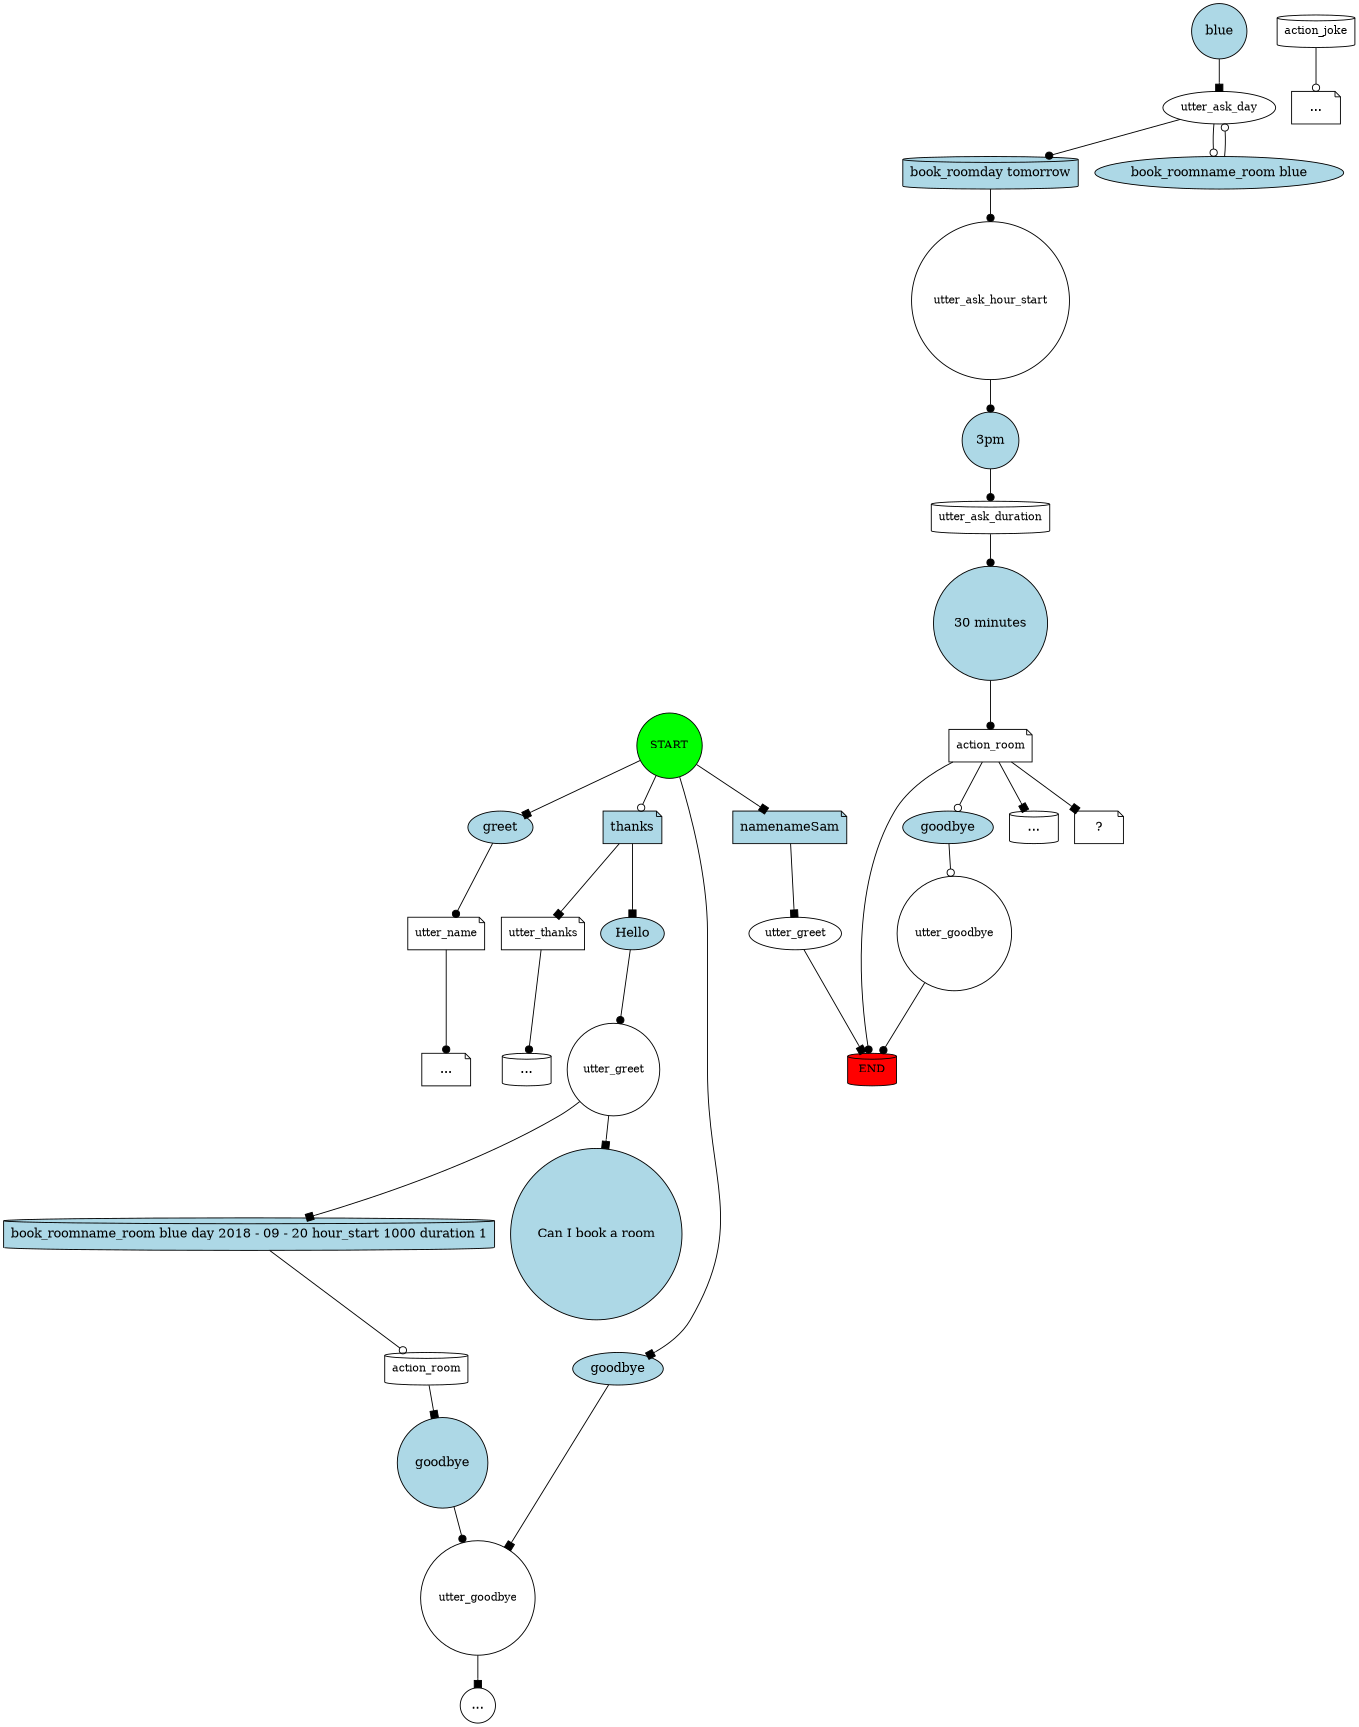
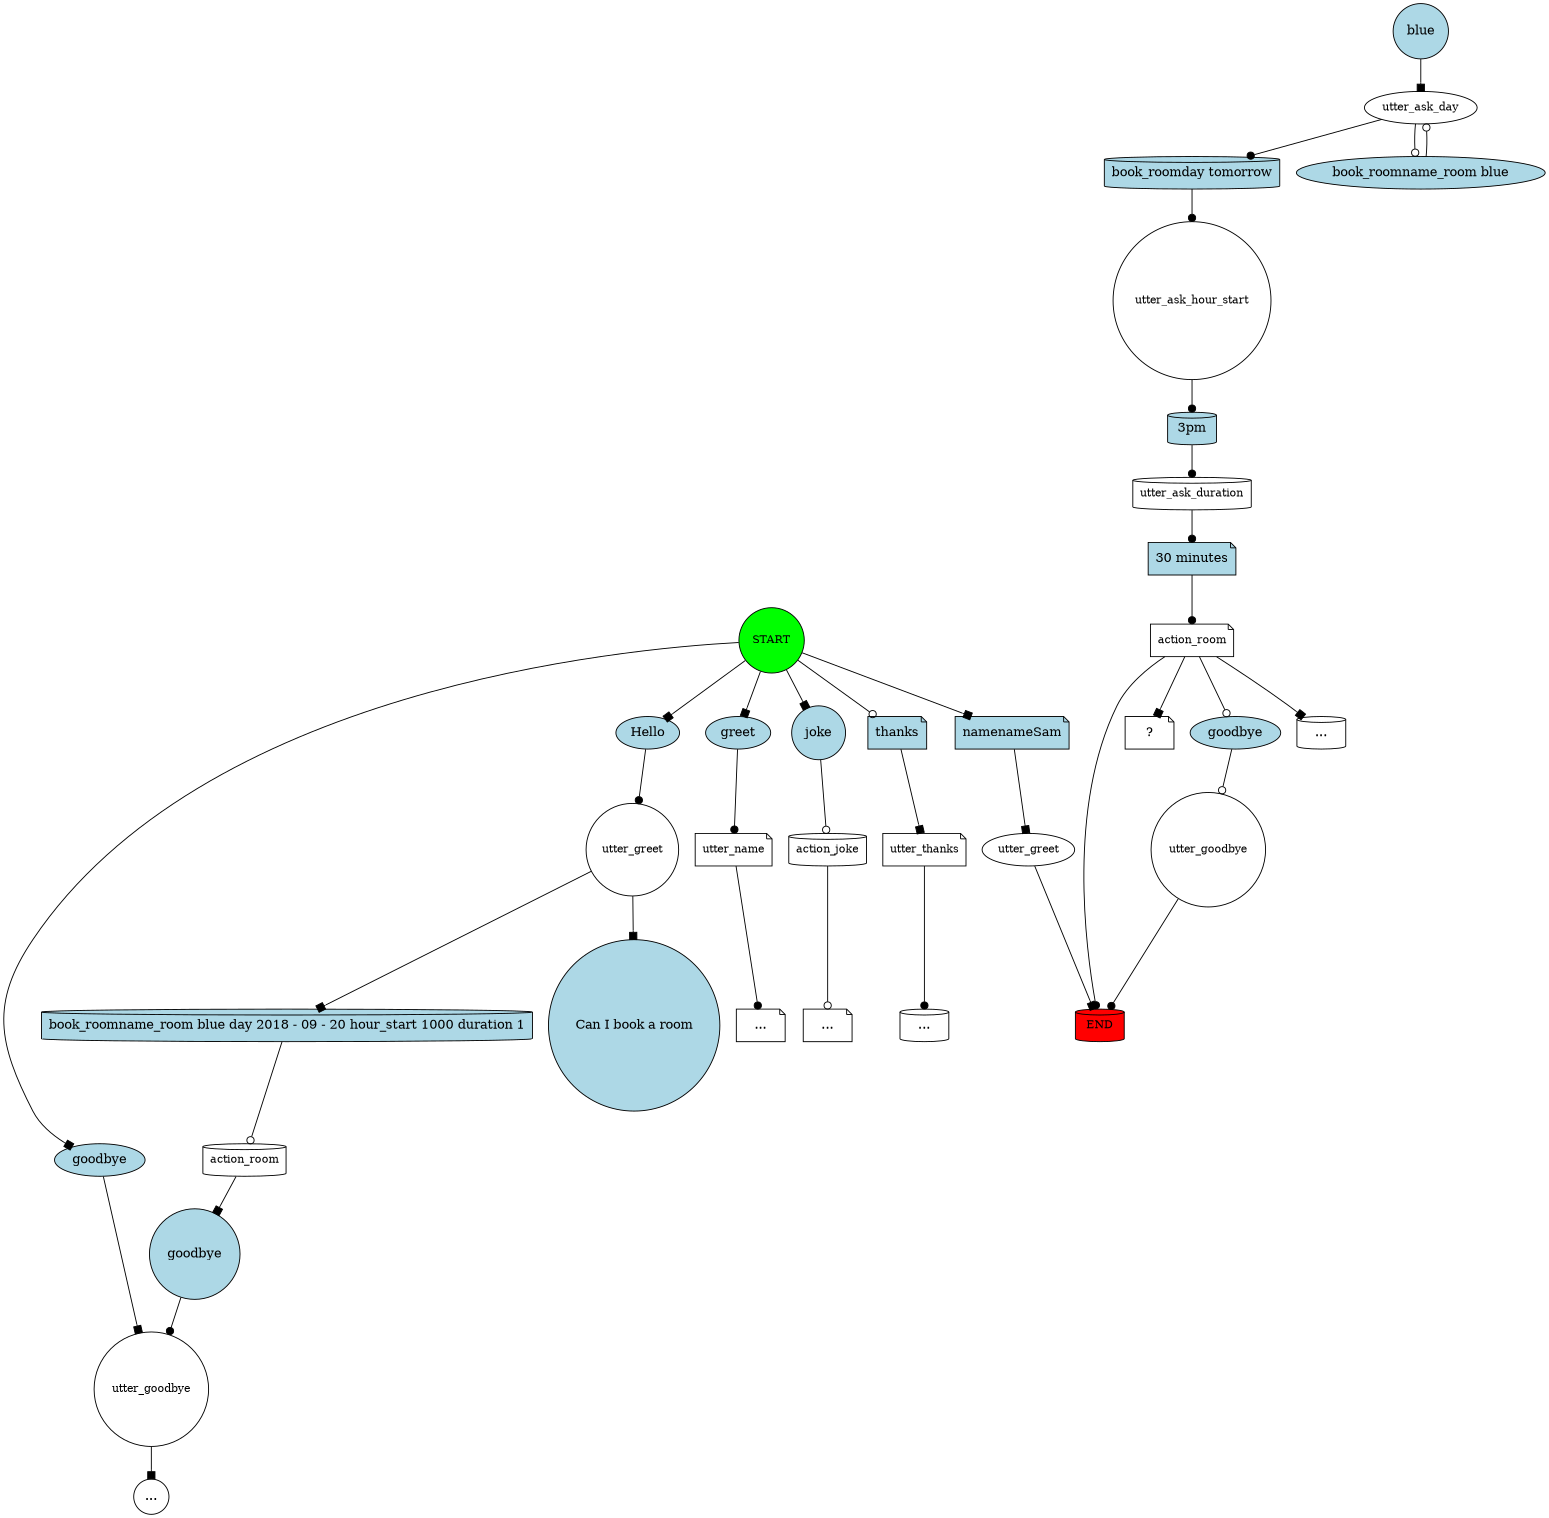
  digraph {
    node [shape=circle]
    edge [arrowhead=box]
    n1 [fillcolor=green fontsize=12 label=START style=filled]
    n2 [fillcolor=lightblue label=Hello shape=ellipse style=filled]
    n3 [fillcolor=lightblue label=greet shape=ellipse style=filled]
+   n4 [fillcolor=lightblue label=joke style=filled]
    n5 [fillcolor=lightblue label=thanks shape=note style=filled]
    n6 [fillcolor=lightblue label=namenameSam shape=note style=filled]
    n7 [fillcolor=lightblue label=goodbye shape=ellipse style=filled]
    n8 [fontsize=12 label=utter_greet]
    n9 [fontsize=12 label=utter_name shape=note]
    n10 [fontsize=12 label=action_joke shape=cylinder]
    n11 [fontsize=12 label=utter_thanks shape=note]
    n12 [fontsize=12 label=utter_greet shape=ellipse]
    n13 [fontsize=12 label=utter_goodbye]
    n14 [fillcolor=red fontsize=12 label=END shape=cylinder style=filled]
    n15 [fillcolor=lightblue label="Can I book a room" style=filled]
    n16 [fillcolor=lightblue label="book_roomname_room blue day 2018 - 09 - 20 hour_start 1000 duration 1" shape=cylinder style=filled]
    n17 [fontsize=12 label=action_room shape=cylinder]
    n18 [fillcolor=lightblue label=blue style=filled]
    n19 [fontsize=12 label=utter_ask_day shape=ellipse]
    n20 [fillcolor=lightblue label="book_roomday tomorrow" shape=cylinder style=filled]
    n21 [fillcolor=lightblue label="book_roomname_room blue" shape=ellipse style=filled]
    n22 [fontsize=12 label=utter_ask_hour_start]
-   n23 [fillcolor=lightblue label="3pm" style=filled]
+   n23 [fillcolor=lightblue label="3pm" shape=cylinder style=filled]
    n24 [fontsize=12 label=utter_ask_duration shape=cylinder]
-   n25 [fillcolor=lightblue label="30 minutes" style=filled]
+   n25 [fillcolor=lightblue label="30 minutes" shape=note style=filled]
    n26 [fontsize=12 label=action_room shape=note]
    n27 [label="..." shape=cylinder]
    n28 [label="  ?  " shape=note]
    n29 [fillcolor=lightblue label=goodbye shape=ellipse style=filled]
    n30 [fontsize=12 label=utter_goodbye]
    n31 [label="..." shape=note]
    n32 [label="..." shape=note]
    n33 [fillcolor=lightblue label=goodbye style=filled]
    n34 [label="..."]
    n35 [label="..." shape=cylinder]
-   n5 -> n2
+   n1 -> n2
    n1 -> n3
+   n1 -> n4
    n1 -> n5 [arrowhead=odot]
    n1 -> n6
    n1 -> n7
    n2 -> n8 [arrowhead=dot]
    n3 -> n9 [arrowhead=dot]
+   n4 -> n10 [arrowhead=odot]
    n5 -> n11
    n6 -> n12
    n7 -> n13
    n8 -> n15
    n8 -> n16
    n9 -> n31 [arrowhead=dot]
    n10 -> n32 [arrowhead=odot]
    n11 -> n35 [arrowhead=dot]
    n12 -> n14
    n13 -> n34
    n16 -> n17 [arrowhead=odot]
    n17 -> n33
    n18 -> n19
    n19 -> n20 [arrowhead=dot]
    n19 -> n21 [arrowhead=odot]
    n20 -> n22 [arrowhead=dot]
    n21 -> n19 [arrowhead=odot]
    n22 -> n23 [arrowhead=dot]
    n23 -> n24 [arrowhead=dot]
    n24 -> n25 [arrowhead=dot]
    n25 -> n26 [arrowhead=dot]
    n26 -> n14 [arrowhead=dot]
    n26 -> n27
    n26 -> n28
    n26 -> n29 [arrowhead=odot]
    n29 -> n30 [arrowhead=odot]
    n30 -> n14 [arrowhead=dot]
    n33 -> n13 [arrowhead=dot]
  }
